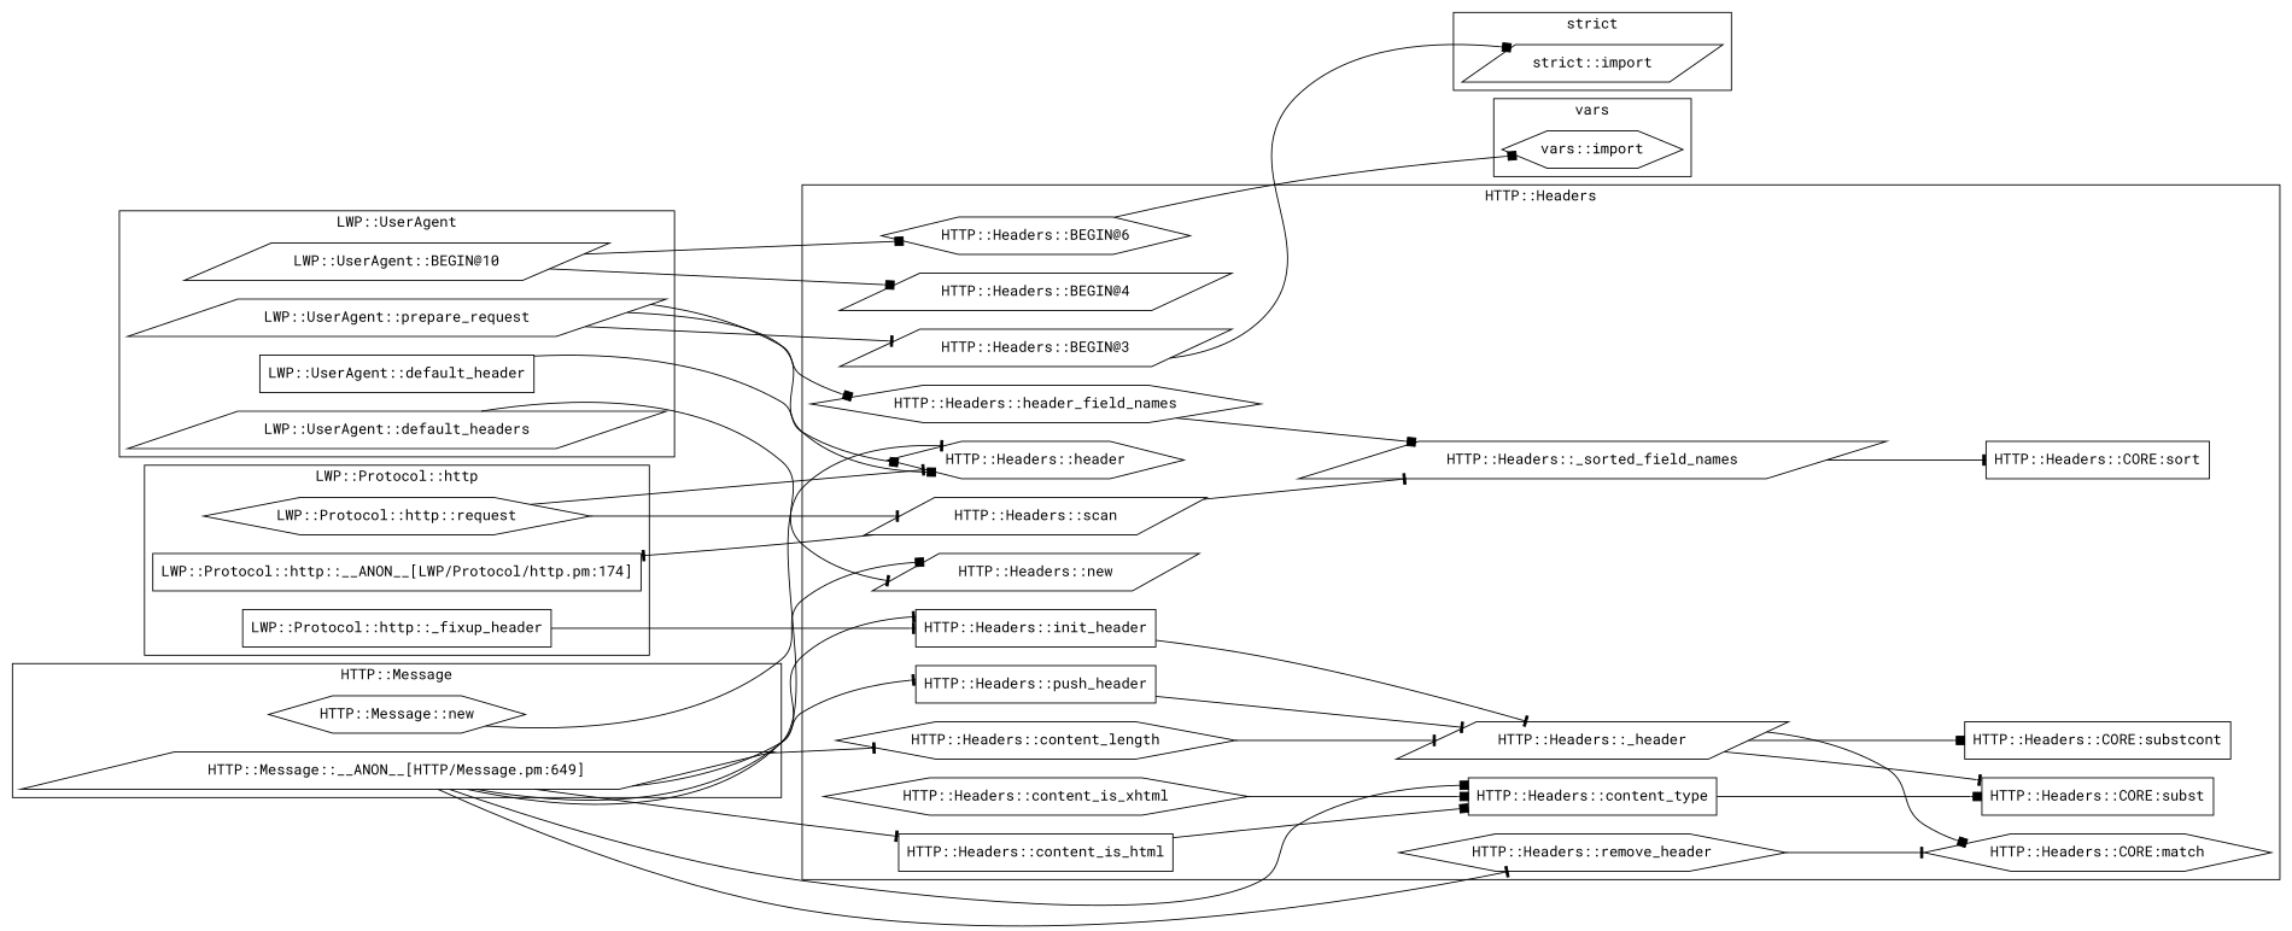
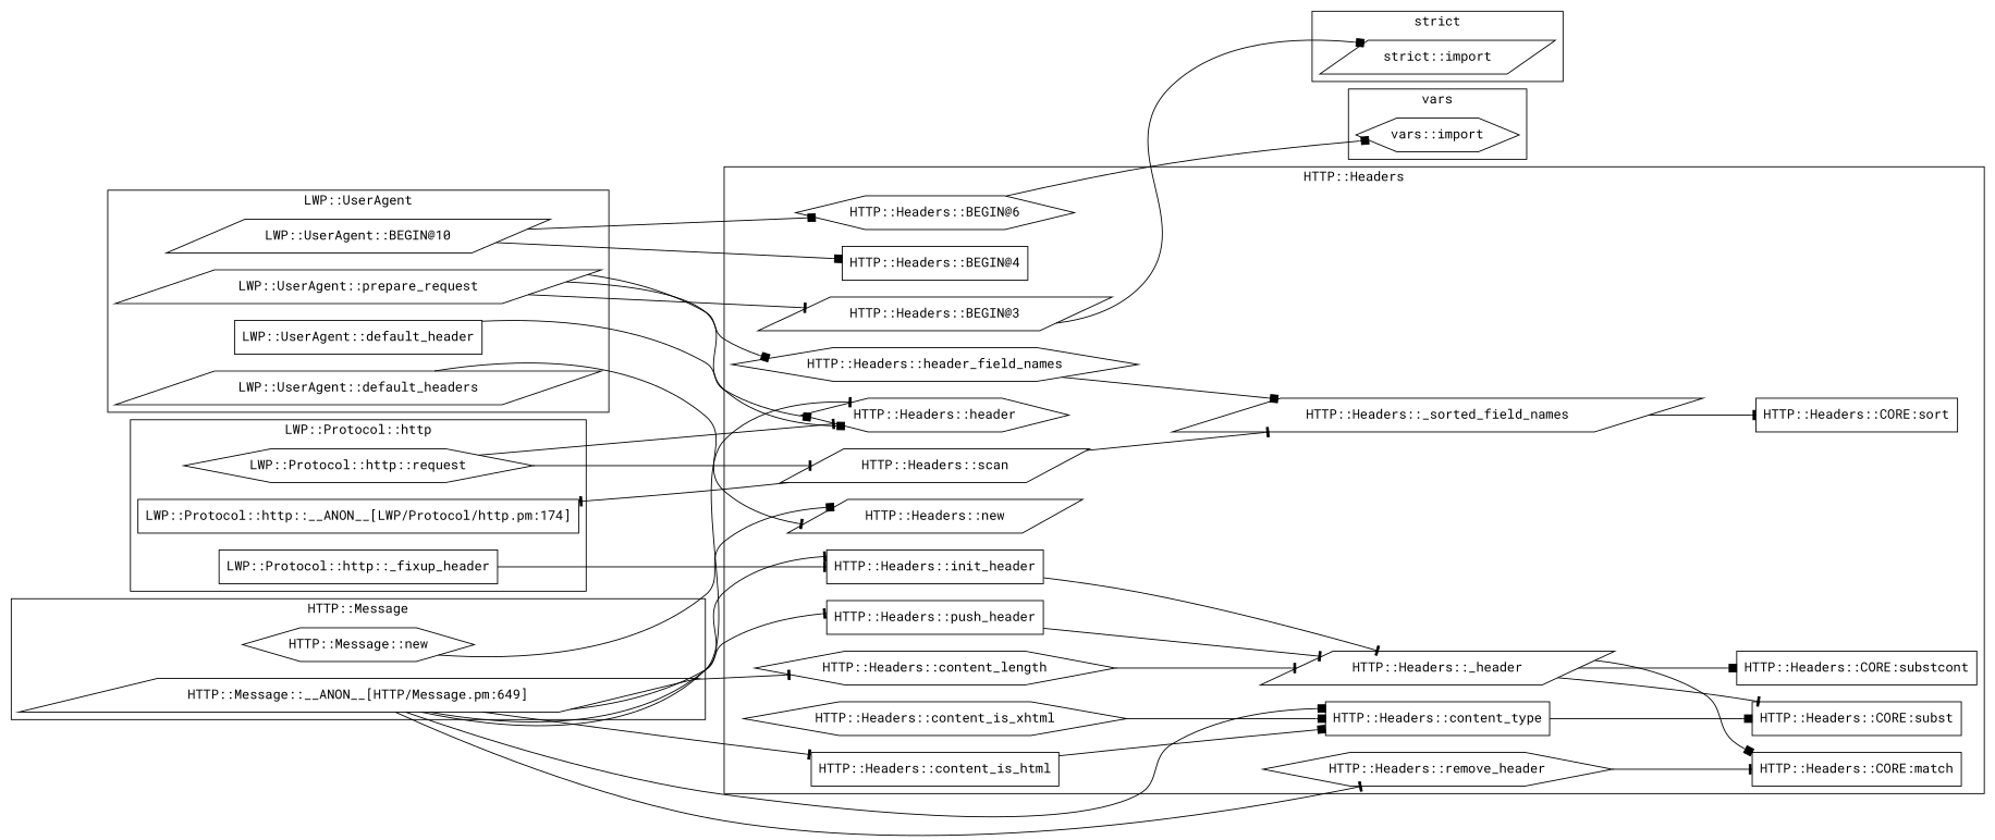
  digraph {
    fontname="Roboto Mono"
    rankdir=LR
    node [fontname="Roboto Mono" shape=box]
    edge [arrowhead=tee fontname="Roboto Mono"]
    "LWP::UserAgent::default_header"
    "LWP::UserAgent::default_headers" [shape=parallelogram]
    "LWP::UserAgent::prepare_request" [shape=parallelogram]
    "LWP::UserAgent::BEGIN@10" [shape=parallelogram]
    "vars::import" [shape=hexagon]
-   "HTTP::Headers::CORE:match" [shape=hexagon]
+   "HTTP::Headers::CORE:match"
    "HTTP::Headers::content_is_xhtml" [shape=hexagon]
    "HTTP::Headers::header_field_names" [shape=hexagon]
    "HTTP::Headers::CORE:substcont"
    "HTTP::Headers::CORE:sort"
    "HTTP::Headers::push_header"
    "HTTP::Headers::CORE:subst"
    "HTTP::Headers::_sorted_field_names" [shape=parallelogram]
-   "HTTP::Headers::BEGIN@4" [shape=parallelogram]
+   "HTTP::Headers::BEGIN@4"
    "HTTP::Headers::BEGIN@3" [shape=parallelogram]
    "HTTP::Headers::remove_header" [shape=hexagon]
    "HTTP::Headers::init_header"
    "HTTP::Headers::content_length" [shape=hexagon]
    "HTTP::Headers::new" [shape=parallelogram]
    "HTTP::Headers::scan" [shape=parallelogram]
    "HTTP::Headers::BEGIN@6" [shape=hexagon]
    "HTTP::Headers::content_is_html"
    "HTTP::Headers::header" [shape=hexagon]
    "HTTP::Headers::content_type"
    "HTTP::Headers::_header" [shape=parallelogram]
    "HTTP::Message::new" [shape=hexagon]
    "HTTP::Message::__ANON__[HTTP/Message.pm:649]" [shape=parallelogram]
    "strict::import" [shape=parallelogram]
    "LWP::Protocol::http::__ANON__[LWP/Protocol/http.pm:174]"
    "LWP::Protocol::http::_fixup_header"
    "LWP::Protocol::http::request" [shape=hexagon]
    subgraph cluster_1 {
      label="LWP::UserAgent"
      "LWP::UserAgent::default_header"
      "LWP::UserAgent::default_headers"
      "LWP::UserAgent::prepare_request"
      "LWP::UserAgent::BEGIN@10"
    }
    subgraph cluster_2 {
      label=vars
      "vars::import"
    }
    subgraph cluster_3 {
      label="HTTP::Headers"
      "HTTP::Headers::CORE:match"
      "HTTP::Headers::content_is_xhtml"
      "HTTP::Headers::header_field_names"
      "HTTP::Headers::CORE:substcont"
      "HTTP::Headers::CORE:sort"
      "HTTP::Headers::push_header"
      "HTTP::Headers::CORE:subst"
      "HTTP::Headers::_sorted_field_names"
      "HTTP::Headers::BEGIN@4"
      "HTTP::Headers::BEGIN@3"
      "HTTP::Headers::remove_header"
      "HTTP::Headers::init_header"
      "HTTP::Headers::content_length"
      "HTTP::Headers::new"
      "HTTP::Headers::scan"
      "HTTP::Headers::BEGIN@6"
      "HTTP::Headers::content_is_html"
      "HTTP::Headers::header"
      "HTTP::Headers::content_type"
      "HTTP::Headers::_header"
    }
    subgraph cluster_4 {
      label="HTTP::Message"
      "HTTP::Message::new"
      "HTTP::Message::__ANON__[HTTP/Message.pm:649]"
    }
    subgraph cluster_5 {
      label="strict"
      "strict::import"
    }
    subgraph cluster_6 {
      label="LWP::Protocol::http"
      "LWP::Protocol::http::__ANON__[LWP/Protocol/http.pm:174]"
      "LWP::Protocol::http::_fixup_header"
      "LWP::Protocol::http::request"
    }
    "LWP::UserAgent::default_header" -> "HTTP::Headers::header" [arrowhead=box]
    "LWP::UserAgent::default_headers" -> "HTTP::Headers::new"
    "LWP::UserAgent::prepare_request" -> "HTTP::Headers::header_field_names" [arrowhead=box]
    "LWP::UserAgent::prepare_request" -> "HTTP::Headers::BEGIN@3"
    "LWP::UserAgent::prepare_request" -> "HTTP::Headers::header" [arrowhead=box]
    "LWP::UserAgent::BEGIN@10" -> "HTTP::Headers::BEGIN@4" [arrowhead=box]
    "LWP::UserAgent::BEGIN@10" -> "HTTP::Headers::BEGIN@6" [arrowhead=box]
    "HTTP::Headers::content_is_xhtml" -> "HTTP::Headers::content_type" [arrowhead=box]
    "HTTP::Headers::header_field_names" -> "HTTP::Headers::_sorted_field_names" [arrowhead=box]
    "HTTP::Headers::push_header" -> "HTTP::Headers::_header"
    "HTTP::Headers::_sorted_field_names" -> "HTTP::Headers::CORE:sort"
    "HTTP::Headers::BEGIN@3" -> "strict::import" [arrowhead=box]
    "HTTP::Headers::remove_header" -> "HTTP::Headers::CORE:match"
    "HTTP::Headers::init_header" -> "HTTP::Headers::_header"
    "HTTP::Headers::content_length" -> "HTTP::Headers::_header"
    "HTTP::Headers::scan" -> "HTTP::Headers::_sorted_field_names"
    "HTTP::Headers::scan" -> "LWP::Protocol::http::__ANON__[LWP/Protocol/http.pm:174]"
    "HTTP::Headers::BEGIN@6" -> "vars::import" [arrowhead=box]
    "HTTP::Headers::content_is_html" -> "HTTP::Headers::content_type" [arrowhead=box]
    "HTTP::Headers::content_type" -> "HTTP::Headers::CORE:subst" [arrowhead=box]
    "HTTP::Headers::_header" -> "HTTP::Headers::CORE:match" [arrowhead=box]
    "HTTP::Headers::_header" -> "HTTP::Headers::CORE:substcont" [arrowhead=box]
    "HTTP::Headers::_header" -> "HTTP::Headers::CORE:subst"
    "HTTP::Message::new" -> "HTTP::Headers::new" [arrowhead=box]
    "HTTP::Message::__ANON__[HTTP/Message.pm:649]" -> "HTTP::Headers::push_header"
    "HTTP::Message::__ANON__[HTTP/Message.pm:649]" -> "HTTP::Headers::remove_header"
    "HTTP::Message::__ANON__[HTTP/Message.pm:649]" -> "HTTP::Headers::init_header"
    "HTTP::Message::__ANON__[HTTP/Message.pm:649]" -> "HTTP::Headers::content_length"
    "HTTP::Message::__ANON__[HTTP/Message.pm:649]" -> "HTTP::Headers::content_is_html"
    "HTTP::Message::__ANON__[HTTP/Message.pm:649]" -> "HTTP::Headers::header"
    "HTTP::Message::__ANON__[HTTP/Message.pm:649]" -> "HTTP::Headers::content_type" [arrowhead=box]
    "LWP::Protocol::http::_fixup_header" -> "HTTP::Headers::init_header"
    "LWP::Protocol::http::request" -> "HTTP::Headers::scan"
    "LWP::Protocol::http::request" -> "HTTP::Headers::header"
  }
